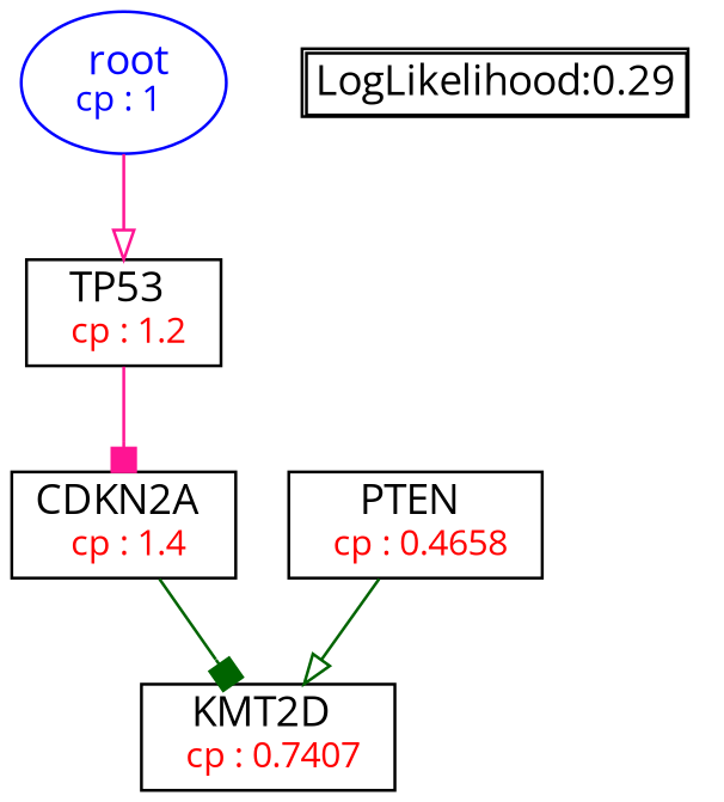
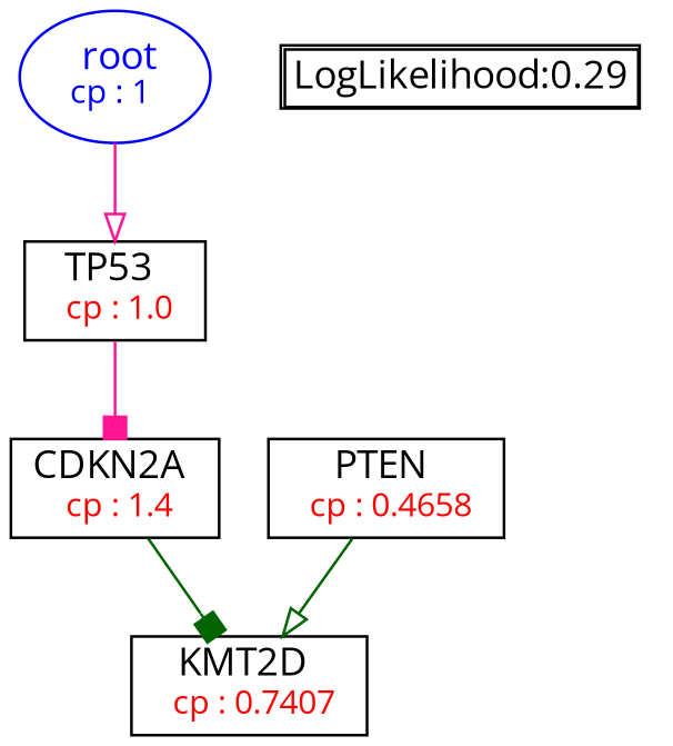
  digraph {
    fontname="Open Sans"
    fontsize=10
    node [fontname="Open Sans" shape=box]
    edge [arrowhead=onormal color=deeppink fontname="Open Sans"]
    n1 [color=Blue label=<<font color='Blue'> root</font><br/><font color='Blue' POINT-SIZE='12'>cp : 1 </font>> shape=oval]
-   n2 [label=<TP53 <br/> <font color='Red' POINT-SIZE='12'> cp : 1.2 </font>>]
+   n2 [label=<TP53 <br/> <font color='Red' POINT-SIZE='12'> cp : 1.0 </font>>]
    n3 [label=<CDKN2A <br/> <font color='Red' POINT-SIZE='12'> cp : 1.4 </font>>]
    n4 [label=<KMT2D <br/> <font color='Red' POINT-SIZE='12'> cp : 0.7407 </font>>]
    n5 [label=<PTEN <br/> <font color='Red' POINT-SIZE='12'> cp : 0.4658 </font>>]
    n6 [label=<<TABLE BORDER="1" CELLBORDER="1" CELLSPACING="0" >     <TR><TD ALIGN="LEFT">LogLikelihood:0.29</TD></TR>     </TABLE>> shape=plaintext]
    n1 -> n2
    n2 -> n3 [arrowhead=box]
    n3 -> n4 [arrowhead=box color=darkgreen]
    n5 -> n4 [color=darkgreen]
  }
